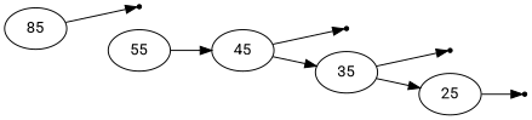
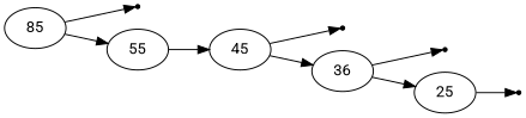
  digraph {
    fontname=Roboto
    ordering=out
    rankdir=LR
    node [fontname=Roboto]
    edge [fontname=Roboto]
    null0 [shape=point]
    null1 [shape=point]
    null2 [shape=point]
    null3 [shape=point]
    85
    55
    45
-   35
+   35 [label=36]
    25
    85 -> null0
+   85 -> 55
    55 -> 45
    45 -> null1
    45 -> 35
    35 -> null2
    35 -> 25
    25 -> null3
  }
